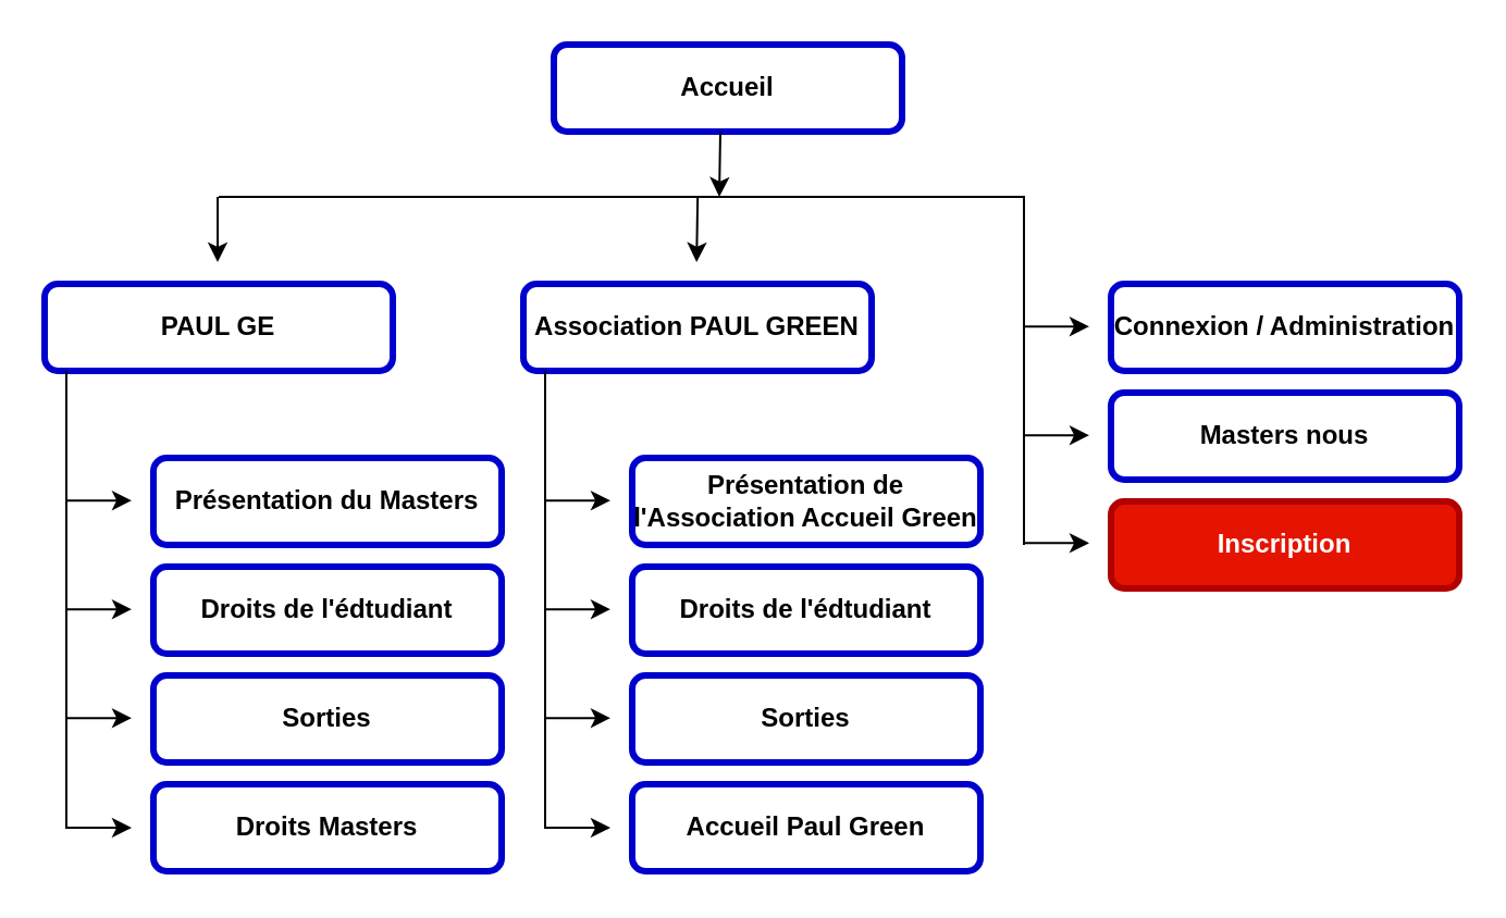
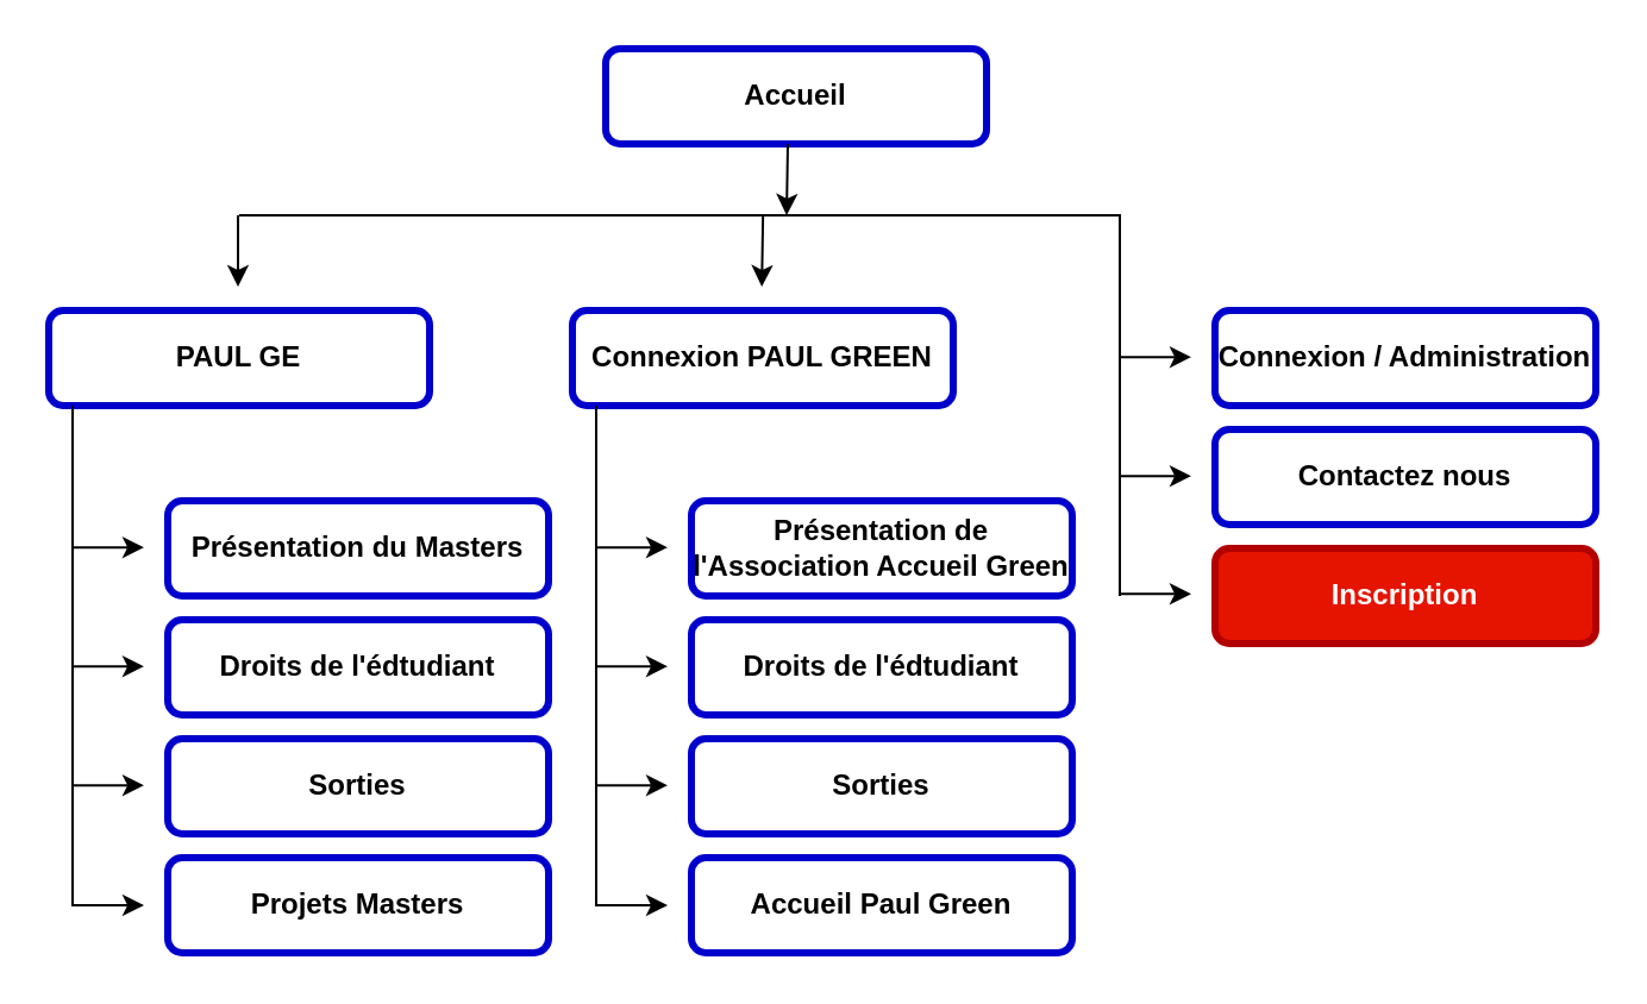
  <mxCell id="0" />
  <mxCell id="1" parent="0" />
  <mxCell id="2" value="Accueil" style="rounded=1;whiteSpace=wrap;html=1;fontStyle=1;gradientColor=none;strokeColor=#0000CC;strokeWidth=3;" vertex="1" parent="1"><mxGeometry x="254" y="20" width="160" height="40" as="geometry" /></mxCell>
  <mxCell id="3" value="PAUL GE" style="rounded=1;whiteSpace=wrap;html=1;fontStyle=1;gradientColor=none;strokeColor=#0000CC;strokeWidth=3;" vertex="1" parent="1"><mxGeometry x="20" y="130" width="160" height="40" as="geometry" /></mxCell>
  <mxCell id="4" value="Sorties" style="rounded=1;whiteSpace=wrap;html=1;fontStyle=1;gradientColor=none;strokeColor=#0000CC;strokeWidth=3;" vertex="1" parent="1"><mxGeometry x="70" y="310" width="160" height="40" as="geometry" /></mxCell>
  <mxCell id="5" value="Inscription" style="rounded=1;whiteSpace=wrap;html=1;fontStyle=1;strokeColor=#B20000;strokeWidth=3;fillColor=#e51400;fontColor=#ffffff;" vertex="1" parent="1"><mxGeometry x="510" y="230" width="160" height="40" as="geometry" /></mxCell>
- <mxCell id="6" value="Association PAUL GREEN" style="rounded=1;whiteSpace=wrap;html=1;fontStyle=1;gradientColor=none;strokeColor=#0000CC;strokeWidth=3;" vertex="1" parent="1"><mxGeometry x="240" y="130" width="160" height="40" as="geometry" /></mxCell>
- <mxCell id="7" value="Masters nous" style="rounded=1;whiteSpace=wrap;html=1;fontStyle=1;gradientColor=none;strokeColor=#0000CC;strokeWidth=3;" vertex="1" parent="1"><mxGeometry x="510" y="180" width="160" height="40" as="geometry" /></mxCell>
+ <mxCell id="6" value="Connexion PAUL GREEN" style="rounded=1;whiteSpace=wrap;html=1;fontStyle=1;gradientColor=none;strokeColor=#0000CC;strokeWidth=3;" vertex="1" parent="1"><mxGeometry x="240" y="130" width="160" height="40" as="geometry" /></mxCell>
+ <mxCell id="7" value="Contactez nous" style="rounded=1;whiteSpace=wrap;html=1;fontStyle=1;gradientColor=none;strokeColor=#0000CC;strokeWidth=3;" vertex="1" parent="1"><mxGeometry x="510" y="180" width="160" height="40" as="geometry" /></mxCell>
  <mxCell id="8" value="" style="endArrow=classic;html=1;rounded=0;" edge="1" parent="1"><mxGeometry width="50" height="50" relative="1" as="geometry"><mxPoint x="330.5" y="60" as="sourcePoint" /><mxPoint x="330" y="90" as="targetPoint" /></mxGeometry></mxCell>
- <mxCell id="9" value="Droits Masters" style="rounded=1;whiteSpace=wrap;html=1;fontStyle=1;gradientColor=none;strokeColor=#0000CC;strokeWidth=3;" vertex="1" parent="1"><mxGeometry x="70" y="360" width="160" height="40" as="geometry" /></mxCell>
+ <mxCell id="9" value="Projets Masters" style="rounded=1;whiteSpace=wrap;html=1;fontStyle=1;gradientColor=none;strokeColor=#0000CC;strokeWidth=3;" vertex="1" parent="1"><mxGeometry x="70" y="360" width="160" height="40" as="geometry" /></mxCell>
  <mxCell id="10" value="Présentation du Masters" style="rounded=1;whiteSpace=wrap;html=1;fontStyle=1;gradientColor=none;strokeColor=#0000CC;strokeWidth=3;" vertex="1" parent="1"><mxGeometry x="70" y="210" width="160" height="40" as="geometry" /></mxCell>
  <mxCell id="11" value="Droits de l'édtudiant" style="rounded=1;whiteSpace=wrap;html=1;fontStyle=1;gradientColor=none;strokeColor=#0000CC;strokeWidth=3;" vertex="1" parent="1"><mxGeometry x="70" y="260" width="160" height="40" as="geometry" /></mxCell>
  <mxCell id="12" value="Connexion / Administration" style="rounded=1;whiteSpace=wrap;html=1;fontStyle=1;gradientColor=none;strokeColor=#0000CC;strokeWidth=3;" vertex="1" parent="1"><mxGeometry x="510" y="130" width="160" height="40" as="geometry" /></mxCell>
  <mxCell id="13" value="" style="endArrow=classic;html=1;rounded=0;" edge="1" parent="1"><mxGeometry width="50" height="50" relative="1" as="geometry"><mxPoint x="30" y="170" as="sourcePoint" /><mxPoint x="60" y="380" as="targetPoint" /><Array as="points"><mxPoint x="30" y="380" /></Array></mxGeometry></mxCell>
  <mxCell id="14" value="" style="endArrow=classic;html=1;rounded=0;" edge="1" parent="1"><mxGeometry width="50" height="50" relative="1" as="geometry"><mxPoint x="30" y="229.58" as="sourcePoint" /><mxPoint x="60" y="229.58" as="targetPoint" /></mxGeometry></mxCell>
  <mxCell id="15" value="" style="endArrow=classic;html=1;rounded=0;" edge="1" parent="1"><mxGeometry width="50" height="50" relative="1" as="geometry"><mxPoint x="30" y="279.58" as="sourcePoint" /><mxPoint x="60" y="279.58" as="targetPoint" /></mxGeometry></mxCell>
  <mxCell id="16" value="" style="endArrow=classic;html=1;rounded=0;" edge="1" parent="1"><mxGeometry width="50" height="50" relative="1" as="geometry"><mxPoint x="30" y="329.58" as="sourcePoint" /><mxPoint x="60" y="329.58" as="targetPoint" /></mxGeometry></mxCell>
  <mxCell id="17" value="" style="endArrow=classic;html=1;rounded=0;" edge="1" parent="1"><mxGeometry width="50" height="50" relative="1" as="geometry"><mxPoint x="250" y="170" as="sourcePoint" /><mxPoint x="280" y="380" as="targetPoint" /><Array as="points"><mxPoint x="250" y="380" /></Array></mxGeometry></mxCell>
  <mxCell id="18" value="" style="endArrow=classic;html=1;rounded=0;" edge="1" parent="1"><mxGeometry width="50" height="50" relative="1" as="geometry"><mxPoint x="250" y="229.58" as="sourcePoint" /><mxPoint x="280" y="229.58" as="targetPoint" /></mxGeometry></mxCell>
  <mxCell id="19" value="" style="endArrow=classic;html=1;rounded=0;" edge="1" parent="1"><mxGeometry width="50" height="50" relative="1" as="geometry"><mxPoint x="250" y="279.58" as="sourcePoint" /><mxPoint x="280" y="279.58" as="targetPoint" /></mxGeometry></mxCell>
  <mxCell id="20" value="" style="endArrow=classic;html=1;rounded=0;" edge="1" parent="1"><mxGeometry width="50" height="50" relative="1" as="geometry"><mxPoint x="250" y="329.58" as="sourcePoint" /><mxPoint x="280" y="329.58" as="targetPoint" /></mxGeometry></mxCell>
  <mxCell id="21" value="Sorties" style="rounded=1;whiteSpace=wrap;html=1;fontStyle=1;gradientColor=none;strokeColor=#0000CC;strokeWidth=3;" vertex="1" parent="1"><mxGeometry x="290" y="310" width="160" height="40" as="geometry" /></mxCell>
  <mxCell id="22" value="Accueil Paul Green" style="rounded=1;whiteSpace=wrap;html=1;fontStyle=1;gradientColor=none;strokeColor=#0000CC;strokeWidth=3;" vertex="1" parent="1"><mxGeometry x="290" y="360" width="160" height="40" as="geometry" /></mxCell>
  <mxCell id="23" value="Présentation de l'Association Accueil Green" style="rounded=1;whiteSpace=wrap;html=1;fontStyle=1;gradientColor=none;strokeColor=#0000CC;strokeWidth=3;" vertex="1" parent="1"><mxGeometry x="290" y="210" width="160" height="40" as="geometry" /></mxCell>
  <mxCell id="24" value="Droits de l'édtudiant" style="rounded=1;whiteSpace=wrap;html=1;fontStyle=1;gradientColor=none;strokeColor=#0000CC;strokeWidth=3;" vertex="1" parent="1"><mxGeometry x="290" y="260" width="160" height="40" as="geometry" /></mxCell>
  <mxCell id="25" value="" style="endArrow=classic;html=1;rounded=0;" edge="1" parent="1"><mxGeometry width="50" height="50" relative="1" as="geometry"><mxPoint x="99.5" y="90" as="sourcePoint" /><mxPoint x="99.5" y="120" as="targetPoint" /></mxGeometry></mxCell>
  <mxCell id="26" value="" style="endArrow=none;html=1;rounded=0;" edge="1" parent="1"><mxGeometry width="50" height="50" relative="1" as="geometry"><mxPoint x="100" y="90" as="sourcePoint" /><mxPoint x="470" y="250" as="targetPoint" /><Array as="points"><mxPoint x="470" y="90" /></Array></mxGeometry></mxCell>
  <mxCell id="27" value="" style="endArrow=classic;html=1;rounded=0;" edge="1" parent="1"><mxGeometry width="50" height="50" relative="1" as="geometry"><mxPoint x="320.08" y="90" as="sourcePoint" /><mxPoint x="319.58" y="120" as="targetPoint" /></mxGeometry></mxCell>
  <mxCell id="28" value="" style="endArrow=classic;html=1;rounded=0;" edge="1" parent="1"><mxGeometry width="50" height="50" relative="1" as="geometry"><mxPoint x="470" y="149.58" as="sourcePoint" /><mxPoint x="500" y="149.58" as="targetPoint" /></mxGeometry></mxCell>
  <mxCell id="29" value="" style="endArrow=classic;html=1;rounded=0;" edge="1" parent="1"><mxGeometry width="50" height="50" relative="1" as="geometry"><mxPoint x="470" y="199.58" as="sourcePoint" /><mxPoint x="500" y="199.58" as="targetPoint" /></mxGeometry></mxCell>
  <mxCell id="30" value="" style="endArrow=classic;html=1;rounded=0;" edge="1" parent="1"><mxGeometry width="50" height="50" relative="1" as="geometry"><mxPoint x="470" y="249.17" as="sourcePoint" /><mxPoint x="500" y="249.17" as="targetPoint" /></mxGeometry></mxCell>
